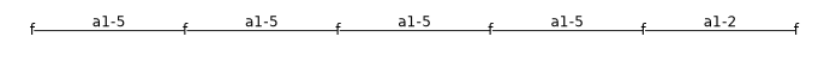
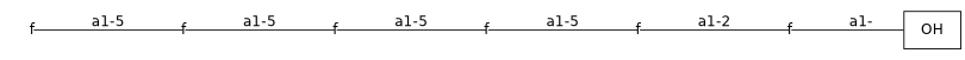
  graph {
    nodesep=0.05
    rankdir=LR
    ranksep=0.8
    splines=false
    node [fixedsize=true fontname=DejaVuSans labelfontsize=12 scale=true shape=none]
    edge [fontname=DejaVuSans headclip=false labelangle=320.0 labeldistance=1.2 labelfontsize=12 tailclip=false]
+   n1 [label=OH shape=box]
    n2 [height=0.7 label=f]
    n3 [height=0.7 label=f]
    n4 [height=0.7 label=f]
    n5 [height=0.7 label=f]
    n6 [height=0.7 label=f]
    n7 [height=0.7 label=f]
+   n2 -- n1 [headclip=true label="a1-"]
    n3 -- n2 [label="a1-2"]
    n4 -- n3 [label="a1-5"]
    n5 -- n4 [label="a1-5"]
    n6 -- n5 [label="a1-5"]
    n7 -- n6 [label="a1-5"]
  }
